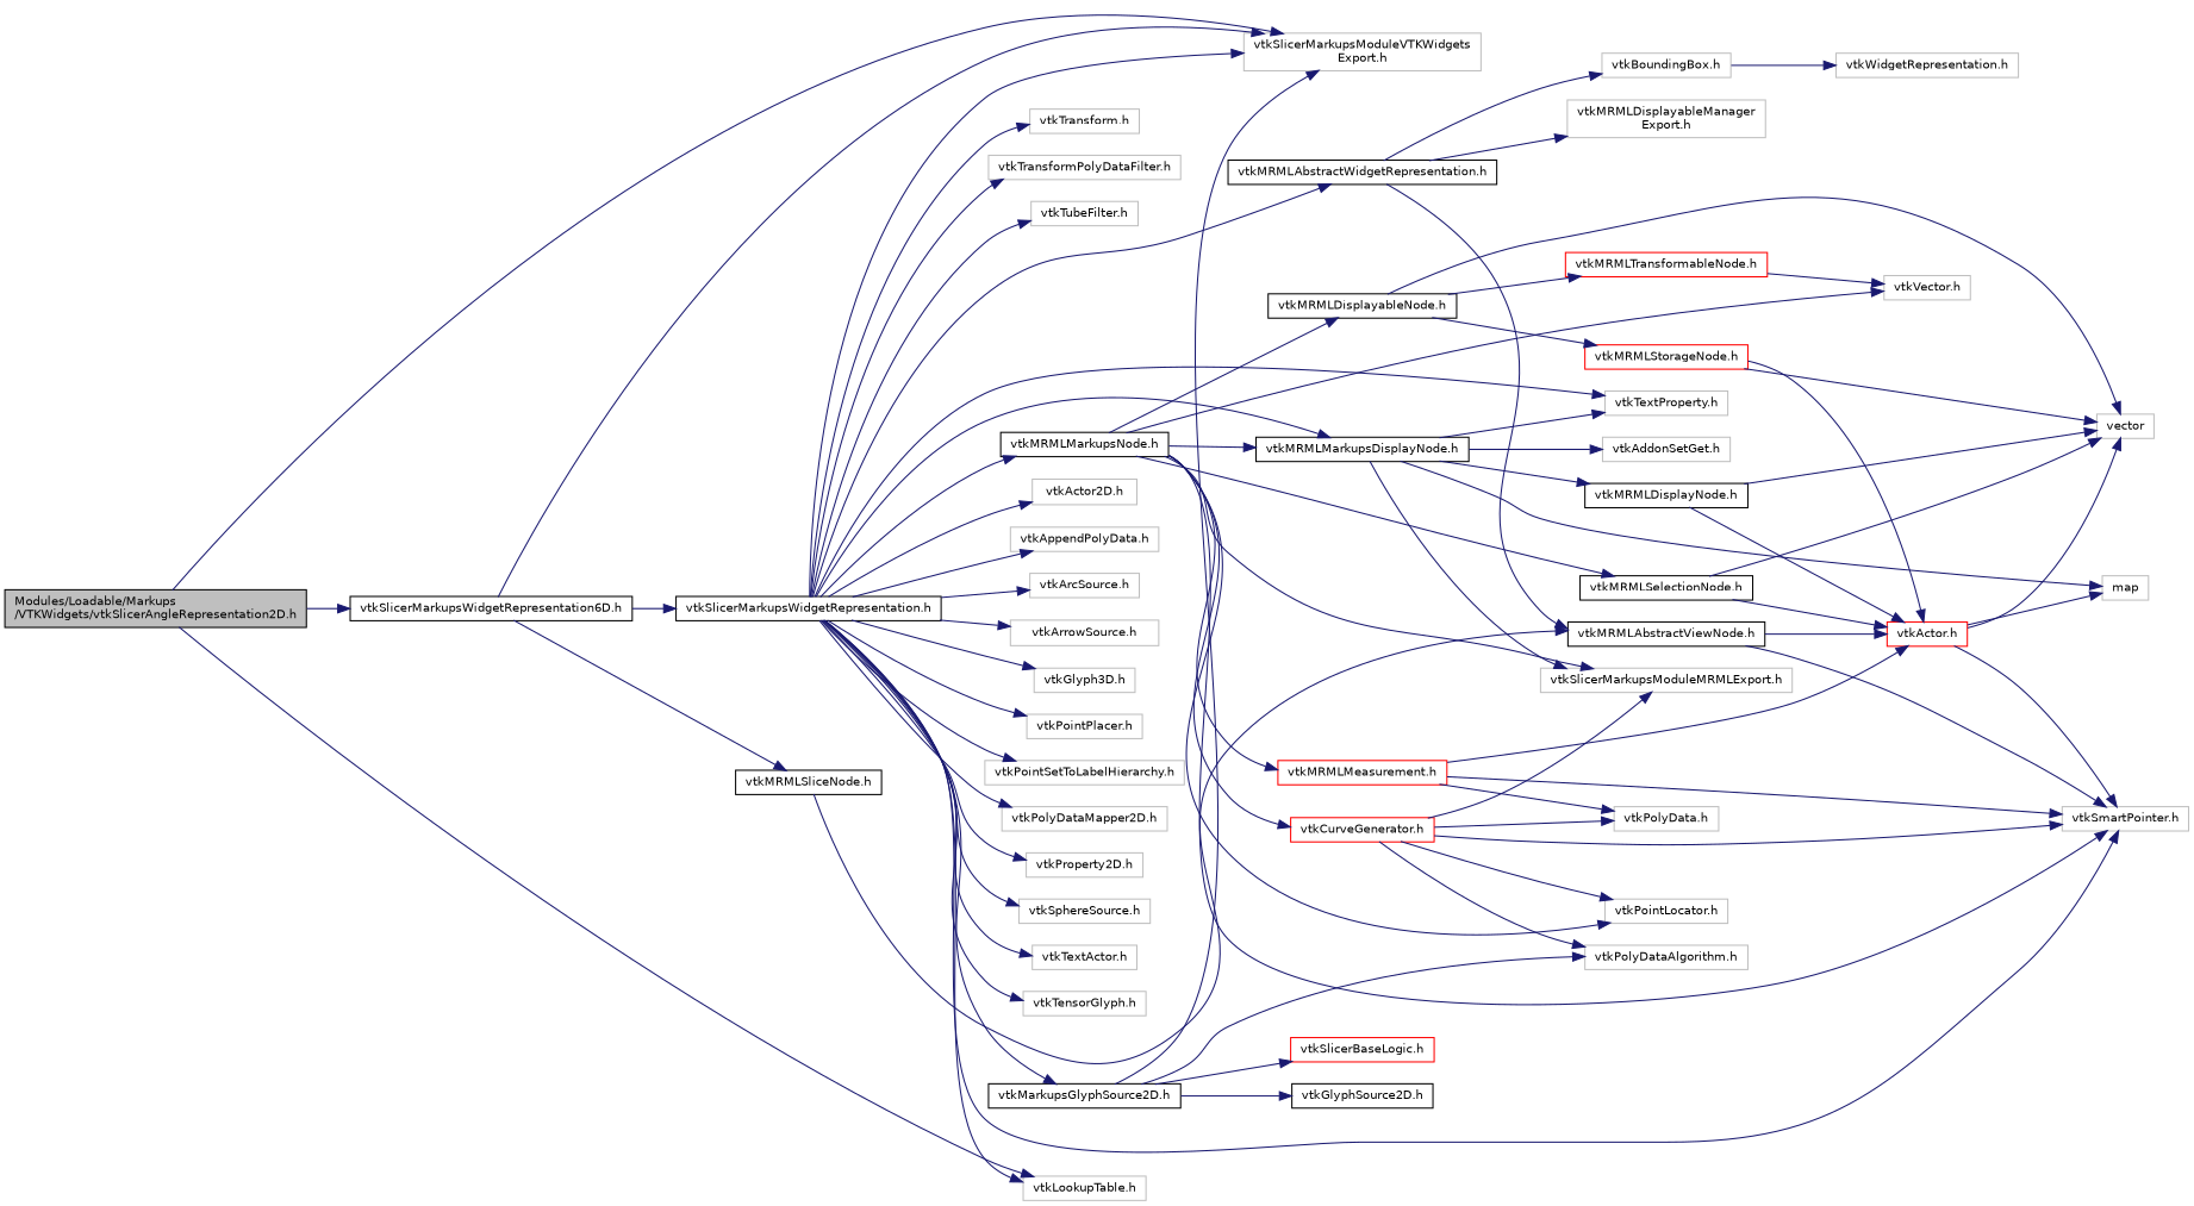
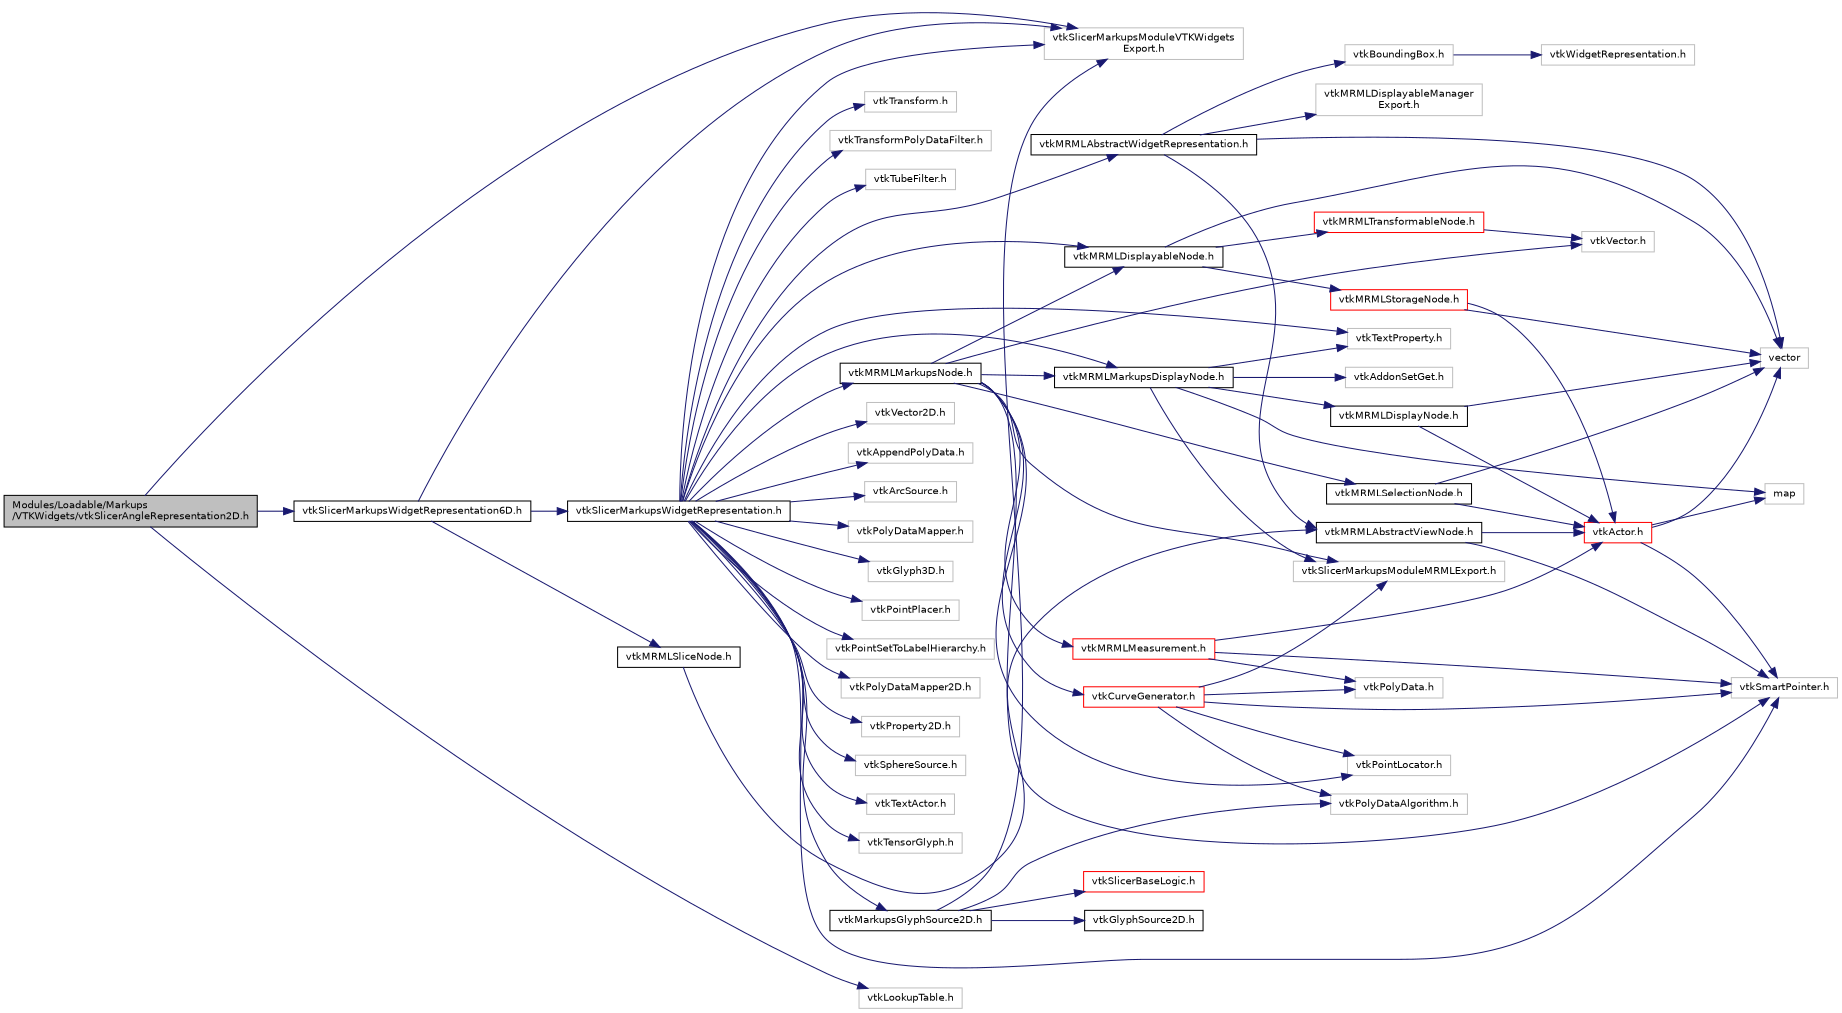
  digraph {
    rankdir=LR
    node [color=grey75 fontname=Helvetica fontsize=10 shape=record]
    edge [color=midnightblue fontname=Helvetica fontsize=10 labelfontname=Helvetica labelfontsize=10 style=solid]
    n1 [color=black fillcolor=grey75 fontcolor=black height=0.2 label="Modules/Loadable/Markups\l/VTKWidgets/vtkSlicerAngleRepresentation2D.h" style=filled width=0.4]
    n2 [height=0.2 label="vtkSlicerMarkupsModuleVTKWidgets\lExport.h" width=0.4]
    n3 [color=black height=0.2 label="vtkSlicerMarkupsWidgetRepresentation6D.h" width=0.4]
    n4 [height=0.2 label="vtkLookupTable.h" width=0.4]
    n5 [color=black height=0.2 label="vtkSlicerMarkupsWidgetRepresentation.h" width=0.4]
    n6 [color=black height=0.2 label="vtkMRMLSliceNode.h" width=0.4]
    n7 [color=black height=0.2 label="vtkMRMLAbstractWidgetRepresentation.h" width=0.4]
    n8 [height=0.2 label="vtkSmartPointer.h" width=0.4]
    n9 [color=black height=0.2 label="vtkMRMLMarkupsDisplayNode.h" width=0.4]
    n10 [color=black height=0.2 label="vtkMRMLMarkupsNode.h" width=0.4]
    n11 [height=0.2 label="vtkTextProperty.h" width=0.4]
-   n12 [height=0.2 label="vtkActor2D.h" width=0.4]
+   n12 [height=0.2 label="vtkVector2D.h" width=0.4]
    n13 [height=0.2 label="vtkAppendPolyData.h" width=0.4]
    n14 [height=0.2 label="vtkArcSource.h" width=0.4]
-   n15 [height=0.2 label="vtkArrowSource.h" width=0.4]
+   n15 [height=0.2 label="vtkPolyDataMapper.h" width=0.4]
    n16 [height=0.2 label="vtkGlyph3D.h" width=0.4]
    n17 [color=black height=0.2 label="vtkMarkupsGlyphSource2D.h" width=0.4]
    n18 [height=0.2 label="vtkPointPlacer.h" width=0.4]
    n19 [height=0.2 label="vtkPointSetToLabelHierarchy.h" width=0.4]
    n20 [height=0.2 label="vtkPolyDataMapper2D.h" width=0.4]
    n21 [height=0.2 label="vtkProperty2D.h" width=0.4]
    n22 [height=0.2 label="vtkSphereSource.h" width=0.4]
    n23 [height=0.2 label="vtkTextActor.h" width=0.4]
    n24 [height=0.2 label="vtkTensorGlyph.h" width=0.4]
    n25 [height=0.2 label="vtkTransform.h" width=0.4]
    n26 [height=0.2 label="vtkTransformPolyDataFilter.h" width=0.4]
    n27 [height=0.2 label="vtkTubeFilter.h" width=0.4]
    n28 [color=black height=0.2 label="vtkMRMLAbstractViewNode.h" width=0.4]
    n29 [height=0.2 label="vtkMRMLDisplayableManager\lExport.h" width=0.4]
    n30 [height=0.2 label=vector width=0.4]
    n31 [height=0.2 label="vtkBoundingBox.h" width=0.4]
    n32 [height=0.2 label=map width=0.4]
    n33 [height=0.2 label="vtkSlicerMarkupsModuleMRMLExport.h" width=0.4]
    n34 [color=black height=0.2 label="vtkMRMLDisplayNode.h" width=0.4]
    n35 [height=0.2 label="vtkAddonSetGet.h" width=0.4]
    n36 [color=black height=0.2 label="vtkMRMLDisplayableNode.h" width=0.4]
    n37 [height=0.2 label="vtkVector.h" width=0.4]
    n38 [color=red height=0.2 label="vtkCurveGenerator.h" width=0.4]
    n39 [height=0.2 label="vtkPointLocator.h" width=0.4]
    n40 [color=red height=0.2 label="vtkMRMLMeasurement.h" width=0.4]
    n41 [color=black height=0.2 label="vtkMRMLSelectionNode.h" width=0.4]
    n42 [height=0.2 label="vtkPolyDataAlgorithm.h" width=0.4]
    n43 [color=red height=0.2 label="vtkSlicerBaseLogic.h" width=0.4]
    n44 [color=black height=0.2 label="vtkGlyphSource2D.h" width=0.4]
    n45 [height=0.2 label="vtkWidgetRepresentation.h" width=0.4]
    n46 [color=red height=0.2 label="vtkActor.h" width=0.4]
    n47 [color=red height=0.2 label="vtkMRMLStorageNode.h" width=0.4]
    n48 [color=red height=0.2 label="vtkMRMLTransformableNode.h" width=0.4]
    n49 [height=0.2 label="vtkPolyData.h" width=0.4]
    n1 -> n2
    n1 -> n3
    n1 -> n4
    n3 -> n2
    n3 -> n5
    n3 -> n6
    n5 -> n2
-   n5 -> n4
+   n5 -> n36
    n5 -> n7
    n5 -> n8
    n5 -> n9
    n5 -> n10
    n5 -> n11
    n5 -> n12
    n5 -> n13
    n5 -> n14
    n5 -> n15
    n5 -> n16
    n5 -> n17
    n5 -> n18
    n5 -> n19
    n5 -> n20
    n5 -> n21
    n5 -> n22
    n5 -> n23
    n5 -> n24
    n5 -> n25
    n5 -> n26
    n5 -> n27
    n6 -> n28
    n7 -> n28
    n7 -> n29
+   n7 -> n30
    n7 -> n31
    n9 -> n11
    n9 -> n32
    n9 -> n33
    n9 -> n34
    n9 -> n35
    n10 -> n8
    n10 -> n9
    n10 -> n33
    n10 -> n36
    n10 -> n37
    n10 -> n38
    n10 -> n39
    n10 -> n40
    n10 -> n41
    n17 -> n2
    n17 -> n42
    n17 -> n43
    n17 -> n44
    n28 -> n8
    n28 -> n46
    n31 -> n45
    n34 -> n30
    n34 -> n46
    n36 -> n30
    n36 -> n47
    n36 -> n48
    n38 -> n8
    n38 -> n33
    n38 -> n39
    n38 -> n42
    n38 -> n49
    n40 -> n8
    n40 -> n46
    n40 -> n49
    n41 -> n30
    n41 -> n46
    n46 -> n8
    n46 -> n30
    n46 -> n32
    n47 -> n30
    n47 -> n46
    n48 -> n37
  }
